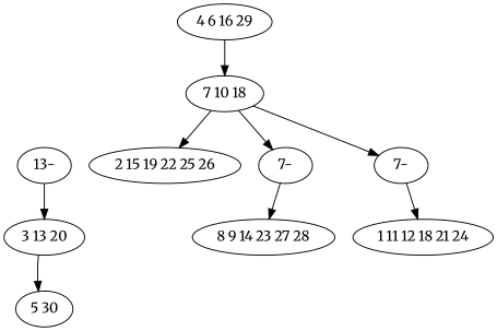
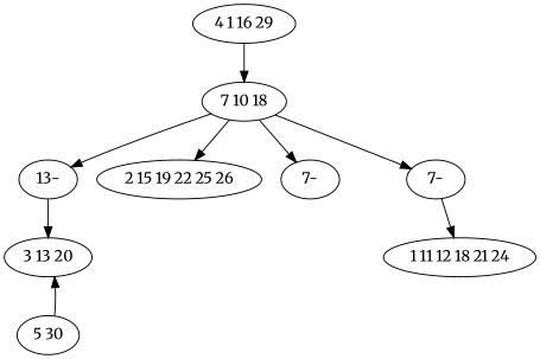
  digraph {
    fontname=Merriweather
    node [fontname=Merriweather]
    edge [fontname=Merriweather]
-   n1 [label="4 6 16 29"]
+   n1 [label="4 1 16 29"]
    n2 [label="7 10 18"]
    n3 [label="13-"]
    n4 [label="2 15 19 22 25 26"]
    n5 [label="7-"]
    n6 [label="7-"]
    n7 [label="3 13 20"]
-   n8 [label="8 9 14 23 27 28"]
    n9 [label="1 11 12 18 21 24"]
    n10 [label="5 30"]
    n1 -> n2
+   n2 -> n3
    n2 -> n4
    n2 -> n5
    n2 -> n6
    n3 -> n7
-   n5 -> n8
    n6 -> n9
-   n7 -> n10
+   n10 -> n7
  }
